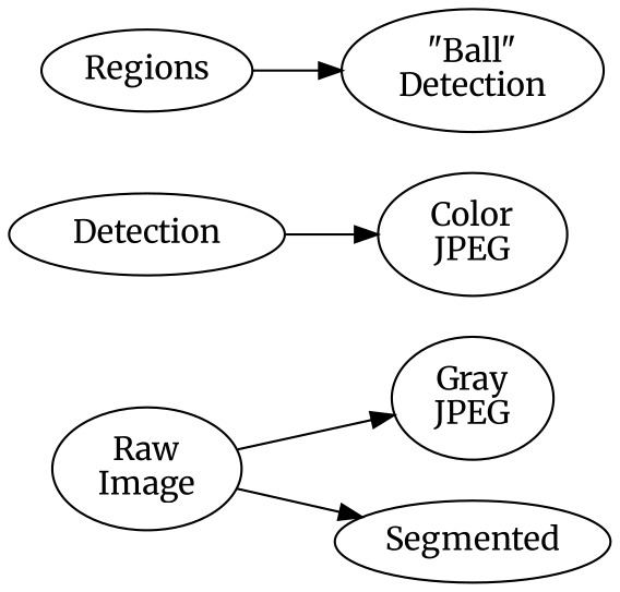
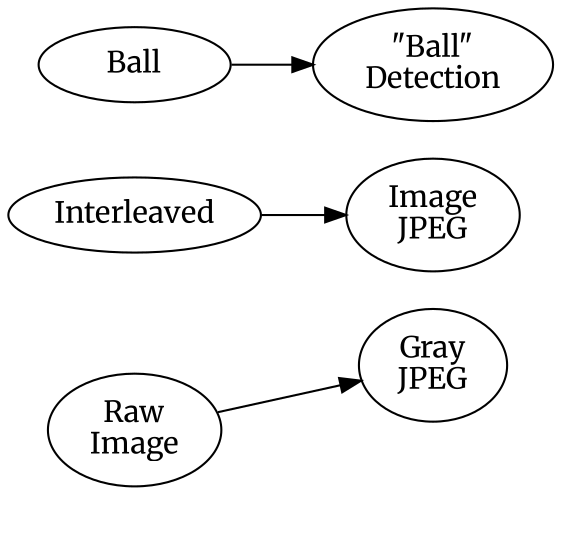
  digraph {
    fontname=Merriweather
    ordering=out
    rankdir=LR
    ranksep=.3
    node [fontname=Merriweather]
    edge [fontname=Merriweather]
    n1 [label="Raw\nImage"]
    n2 [label="Gray\nJPEG"]
-   n3 [label=Segmented]
-   n4 [label=Detection]
-   n5 [label="Color\nJPEG"]
+   n4 [label=Interleaved]
+   n5 [label="Image\nJPEG"]
    n6 [label="\"Ball\"\nDetection"]
-   Regions
+   Regions [label=Ball]
    n1 -> n2
-   n1 -> n3
    n4 -> n5
    Regions -> n6
  }
